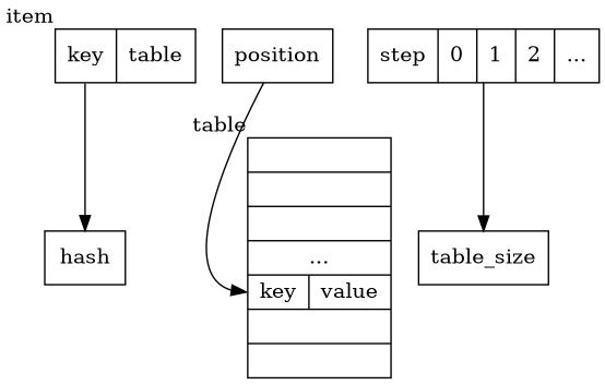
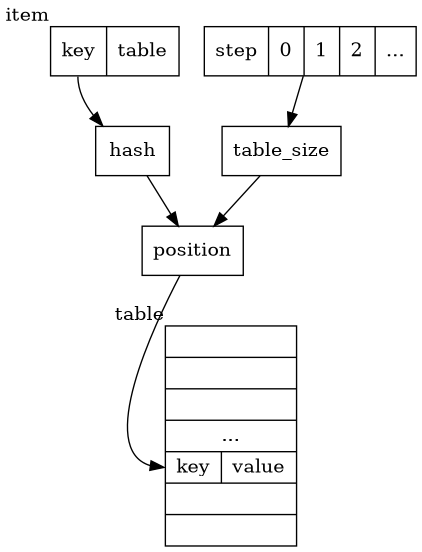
  digraph {
    node [shape=record]
    n1 [label="<k>key|<v>table" xlabel=item]
    hash
    position
    n4 [label="step|0|1|2|..."]
    table_size
    n6 [label="{<f0>|<f1>|<f2>|<f3>...|{<k>key|<v>value}|<f11>|<f12>}" xlabel=table]
    n1 -> hash [tailport=k]
+   hash -> position
    position -> n6 [headport=k]
    n4 -> table_size
+   table_size -> position
  }
